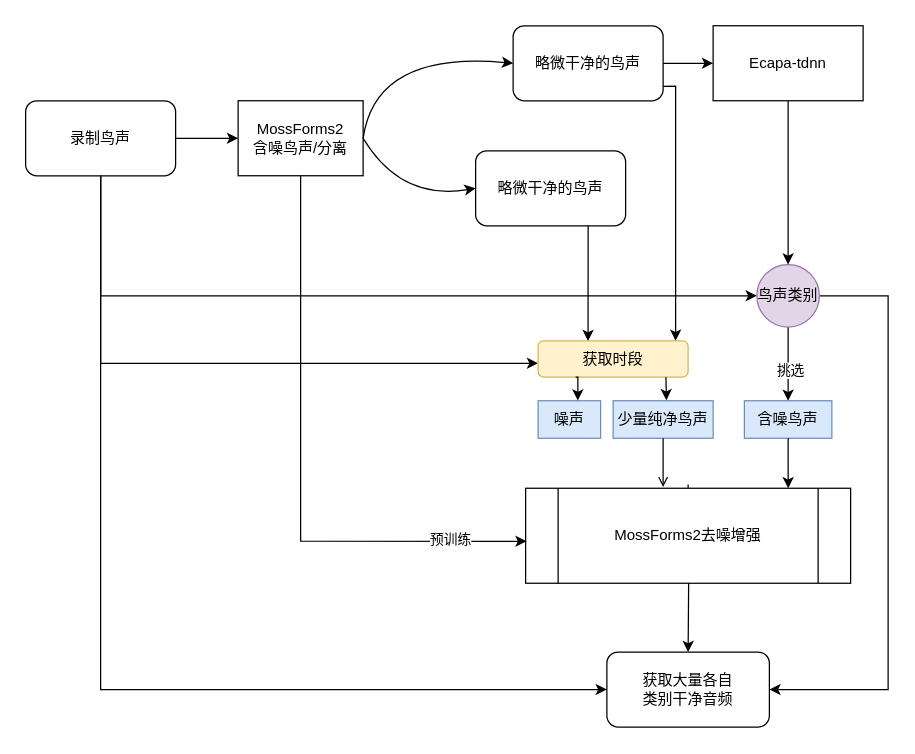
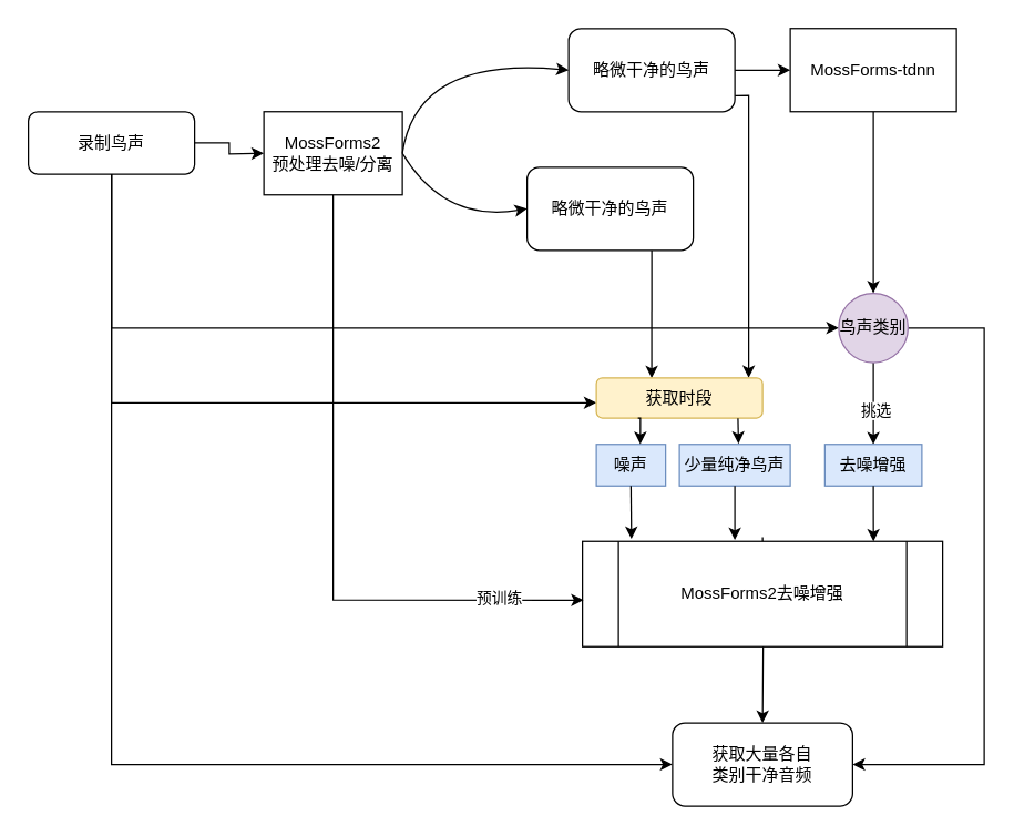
  <mxCell id="0" />
  <mxCell id="1" parent="0" />
  <mxCell id="2" style="edgeStyle=orthogonalEdgeStyle;rounded=0;orthogonalLoop=1;jettySize=auto;html=1;" edge="1" parent="1" source="6"><mxGeometry relative="1" as="geometry"><mxPoint x="190" y="110" as="targetPoint" /></mxGeometry></mxCell>
  <mxCell id="3" style="edgeStyle=orthogonalEdgeStyle;rounded=0;orthogonalLoop=1;jettySize=auto;html=1;exitX=0.5;exitY=1;exitDx=0;exitDy=0;entryX=0;entryY=0.5;entryDx=0;entryDy=0;" edge="1" parent="1" source="6" target="18"><mxGeometry relative="1" as="geometry" /></mxCell>
  <mxCell id="4" style="edgeStyle=orthogonalEdgeStyle;rounded=0;orthogonalLoop=1;jettySize=auto;html=1;exitX=0.5;exitY=1;exitDx=0;exitDy=0;entryX=0;entryY=0.621;entryDx=0;entryDy=0;entryPerimeter=0;" edge="1" parent="1" source="6" target="22"><mxGeometry relative="1" as="geometry"><mxPoint x="230" y="310" as="targetPoint" /></mxGeometry></mxCell>
  <mxCell id="5" style="edgeStyle=orthogonalEdgeStyle;rounded=0;orthogonalLoop=1;jettySize=auto;html=1;exitX=0.5;exitY=1;exitDx=0;exitDy=0;entryX=0;entryY=0.5;entryDx=0;entryDy=0;" edge="1" parent="1" source="6" target="34"><mxGeometry relative="1" as="geometry"><mxPoint x="80" y="551.6" as="targetPoint" /></mxGeometry></mxCell>
- <mxCell id="6" value="录制鸟声" style="rounded=1;whiteSpace=wrap;html=1;fillColor=none;" vertex="1" parent="1"><mxGeometry x="20" y="80" width="120" height="60" as="geometry" /></mxCell>
- <mxCell id="7" value="MossForms2&lt;div&gt;含噪鸟声/分离&lt;/div&gt;" style="rounded=0;whiteSpace=wrap;html=1;" vertex="1" parent="1"><mxGeometry x="190" y="80" width="100" height="60" as="geometry" /></mxCell>
+ <mxCell id="6" value="录制鸟声" style="rounded=1;whiteSpace=wrap;html=1;fillColor=none;" vertex="1" parent="1"><mxGeometry x="20" y="80" width="120" height="45" as="geometry" /></mxCell>
+ <mxCell id="7" value="MossForms2&lt;div&gt;预处理去噪/分离&lt;/div&gt;" style="rounded=0;whiteSpace=wrap;html=1;" vertex="1" parent="1"><mxGeometry x="190" y="80" width="100" height="60" as="geometry" /></mxCell>
  <mxCell id="8" value="" style="curved=1;endArrow=classic;html=1;rounded=0;" edge="1" parent="1"><mxGeometry width="50" height="50" relative="1" as="geometry"><mxPoint x="290" y="110" as="sourcePoint" /><mxPoint x="410" y="50" as="targetPoint" /><Array as="points"><mxPoint x="300" y="40" /></Array></mxGeometry></mxCell>
  <mxCell id="9" value="" style="curved=1;endArrow=classic;html=1;rounded=0;exitX=1;exitY=0.5;exitDx=0;exitDy=0;entryX=0;entryY=0.5;entryDx=0;entryDy=0;" edge="1" parent="1" source="7" target="21"><mxGeometry width="50" height="50" relative="1" as="geometry"><mxPoint x="290" y="160" as="sourcePoint" /><mxPoint x="410" y="150" as="targetPoint" /><Array as="points"><mxPoint x="320" y="160" /></Array></mxGeometry></mxCell>
  <mxCell id="10" style="edgeStyle=orthogonalEdgeStyle;rounded=0;orthogonalLoop=1;jettySize=auto;html=1;exitX=1;exitY=0.5;exitDx=0;exitDy=0;entryX=0;entryY=0.5;entryDx=0;entryDy=0;" edge="1" parent="1" source="12" target="14"><mxGeometry relative="1" as="geometry" /></mxCell>
  <mxCell id="11" style="edgeStyle=orthogonalEdgeStyle;rounded=0;orthogonalLoop=1;jettySize=auto;html=1;exitX=1;exitY=0.807;exitDx=0;exitDy=0;exitPerimeter=0;" edge="1" parent="1" source="12" target="22"><mxGeometry relative="1" as="geometry"><mxPoint x="540" y="390" as="targetPoint" /><mxPoint x="540.14" y="74.28" as="sourcePoint" /><Array as="points"><mxPoint x="540" y="68" /></Array></mxGeometry></mxCell>
  <mxCell id="12" value="略微干净的鸟声" style="rounded=1;whiteSpace=wrap;html=1;" vertex="1" parent="1"><mxGeometry x="410" y="20" width="120" height="60" as="geometry" /></mxCell>
  <mxCell id="13" value="" style="edgeStyle=orthogonalEdgeStyle;rounded=0;orthogonalLoop=1;jettySize=auto;html=1;" edge="1" parent="1" source="14" target="18"><mxGeometry relative="1" as="geometry" /></mxCell>
- <mxCell id="14" value="Ecapa-tdnn" style="rounded=0;whiteSpace=wrap;html=1;" vertex="1" parent="1"><mxGeometry x="570" y="20" width="120" height="60" as="geometry" /></mxCell>
+ <mxCell id="14" value="MossForms-tdnn" style="rounded=0;whiteSpace=wrap;html=1;" vertex="1" parent="1"><mxGeometry x="570" y="20" width="120" height="60" as="geometry" /></mxCell>
  <mxCell id="15" value="" style="edgeStyle=orthogonalEdgeStyle;rounded=0;orthogonalLoop=1;jettySize=auto;html=1;" edge="1" parent="1" source="18" target="19"><mxGeometry relative="1" as="geometry" /></mxCell>
  <mxCell id="16" value="挑选" style="edgeLabel;html=1;align=center;verticalAlign=middle;resizable=0;points=[];" vertex="1" connectable="0" parent="15"><mxGeometry x="0.148" y="1" relative="1" as="geometry"><mxPoint as="offset" /></mxGeometry></mxCell>
  <mxCell id="17" style="edgeStyle=orthogonalEdgeStyle;rounded=0;orthogonalLoop=1;jettySize=auto;html=1;exitX=1;exitY=0.5;exitDx=0;exitDy=0;entryX=1;entryY=0.5;entryDx=0;entryDy=0;" edge="1" parent="1" source="18" target="34"><mxGeometry relative="1" as="geometry"><Array as="points"><mxPoint x="710" y="236" /><mxPoint x="710" y="551" /></Array></mxGeometry></mxCell>
  <mxCell id="18" value="鸟声类别" style="ellipse;whiteSpace=wrap;html=1;rounded=0;fillColor=#e1d5e7;strokeColor=#9673a6;" vertex="1" parent="1"><mxGeometry x="605" y="211" width="50" height="50" as="geometry" /></mxCell>
- <mxCell id="19" value="含噪鸟声" style="whiteSpace=wrap;html=1;rounded=0;fillColor=#dae8fc;strokeColor=#6c8ebf;" vertex="1" parent="1"><mxGeometry x="595" y="320" width="70" height="30" as="geometry" /></mxCell>
+ <mxCell id="19" value="去噪增强" style="whiteSpace=wrap;html=1;rounded=0;fillColor=#dae8fc;strokeColor=#6c8ebf;" vertex="1" parent="1"><mxGeometry x="595" y="320" width="70" height="30" as="geometry" /></mxCell>
  <mxCell id="20" style="edgeStyle=orthogonalEdgeStyle;rounded=0;orthogonalLoop=1;jettySize=auto;html=1;exitX=0.75;exitY=1;exitDx=0;exitDy=0;entryX=0.333;entryY=0.01;entryDx=0;entryDy=0;entryPerimeter=0;" edge="1" parent="1" source="21" target="22"><mxGeometry relative="1" as="geometry"><mxPoint x="470" y="270" as="targetPoint" /></mxGeometry></mxCell>
  <mxCell id="21" value="略微干净的鸟声" style="rounded=1;whiteSpace=wrap;html=1;" vertex="1" parent="1"><mxGeometry x="380" y="120" width="120" height="60" as="geometry" /></mxCell>
  <mxCell id="22" value="获取时段" style="rounded=1;whiteSpace=wrap;html=1;fillColor=#fff2cc;strokeColor=#d6b656;" vertex="1" parent="1"><mxGeometry x="430" y="272" width="120" height="29" as="geometry" /></mxCell>
  <mxCell id="23" value="噪声" style="whiteSpace=wrap;html=1;rounded=0;fillColor=#dae8fc;strokeColor=#6c8ebf;" vertex="1" parent="1"><mxGeometry x="430" y="320" width="50" height="30" as="geometry" /></mxCell>
  <mxCell id="24" value="少量纯净鸟声" style="whiteSpace=wrap;html=1;rounded=0;fillColor=#dae8fc;strokeColor=#6c8ebf;" vertex="1" parent="1"><mxGeometry x="490" y="320" width="80" height="30" as="geometry" /></mxCell>
  <mxCell id="25" style="edgeStyle=orthogonalEdgeStyle;rounded=0;orthogonalLoop=1;jettySize=auto;html=1;exitX=0.25;exitY=1;exitDx=0;exitDy=0;entryX=0.635;entryY=-0.006;entryDx=0;entryDy=0;entryPerimeter=0;" edge="1" parent="1" source="22" target="23"><mxGeometry relative="1" as="geometry"><mxPoint x="462" y="319" as="targetPoint" /></mxGeometry></mxCell>
  <mxCell id="26" value="" style="endArrow=classic;html=1;rounded=0;entryX=0.533;entryY=-0.013;entryDx=0;entryDy=0;entryPerimeter=0;exitX=0.852;exitY=1.008;exitDx=0;exitDy=0;exitPerimeter=0;" edge="1" parent="1" source="22" target="24"><mxGeometry width="50" height="50" relative="1" as="geometry"><mxPoint x="470" y="330" as="sourcePoint" /><mxPoint x="520" y="280" as="targetPoint" /></mxGeometry></mxCell>
  <mxCell id="27" style="edgeStyle=orthogonalEdgeStyle;rounded=0;orthogonalLoop=1;jettySize=auto;html=1;" edge="1" parent="1" target="34"><mxGeometry relative="1" as="geometry"><mxPoint x="550" y="551" as="targetPoint" /><mxPoint x="550" y="387" as="sourcePoint" /></mxGeometry></mxCell>
  <mxCell id="28" value="MossForms2去噪增强" style="shape=process;whiteSpace=wrap;html=1;backgroundOutline=1;" vertex="1" parent="1"><mxGeometry x="420" y="390" width="260" height="76" as="geometry" /></mxCell>
  <mxCell id="29" style="edgeStyle=orthogonalEdgeStyle;rounded=0;orthogonalLoop=1;jettySize=auto;html=1;exitX=0.5;exitY=1;exitDx=0;exitDy=0;entryX=0.003;entryY=0.558;entryDx=0;entryDy=0;entryPerimeter=0;" edge="1" parent="1" source="7" target="28"><mxGeometry relative="1" as="geometry" /></mxCell>
  <mxCell id="30" value="预训练" style="edgeLabel;html=1;align=center;verticalAlign=middle;resizable=0;points=[];" vertex="1" connectable="0" parent="29"><mxGeometry x="0.606" y="-1" relative="1" as="geometry"><mxPoint x="32" y="-3" as="offset" /></mxGeometry></mxCell>
- <mxCell id="32" style="edgeStyle=orthogonalEdgeStyle;rounded=0;orthogonalLoop=1;jettySize=auto;html=1;entryX=0.423;entryY=-0.012;entryDx=0;entryDy=0;entryPerimeter=0;endArrow=open;" edge="1" parent="1" source="24" target="28"><mxGeometry relative="1" as="geometry" /></mxCell>
+ <mxCell id="31" style="edgeStyle=orthogonalEdgeStyle;rounded=0;orthogonalLoop=1;jettySize=auto;html=1;exitX=0.5;exitY=1;exitDx=0;exitDy=0;entryX=0.136;entryY=-0.023;entryDx=0;entryDy=0;entryPerimeter=0;" edge="1" parent="1" source="23" target="28"><mxGeometry relative="1" as="geometry" /></mxCell>
+ <mxCell id="32" style="edgeStyle=orthogonalEdgeStyle;rounded=0;orthogonalLoop=1;jettySize=auto;html=1;entryX=0.423;entryY=-0.012;entryDx=0;entryDy=0;entryPerimeter=0;" edge="1" parent="1" source="24" target="28"><mxGeometry relative="1" as="geometry" /></mxCell>
  <mxCell id="33" style="edgeStyle=orthogonalEdgeStyle;rounded=0;orthogonalLoop=1;jettySize=auto;html=1;exitX=0.5;exitY=1;exitDx=0;exitDy=0;entryX=0.808;entryY=0;entryDx=0;entryDy=0;entryPerimeter=0;" edge="1" parent="1" source="19" target="28"><mxGeometry relative="1" as="geometry" /></mxCell>
  <mxCell id="34" value="获取大量各自&lt;div&gt;类别干净音频&lt;/div&gt;" style="rounded=1;whiteSpace=wrap;html=1;" vertex="1" parent="1"><mxGeometry x="485" y="521" width="130" height="60" as="geometry" /></mxCell>
